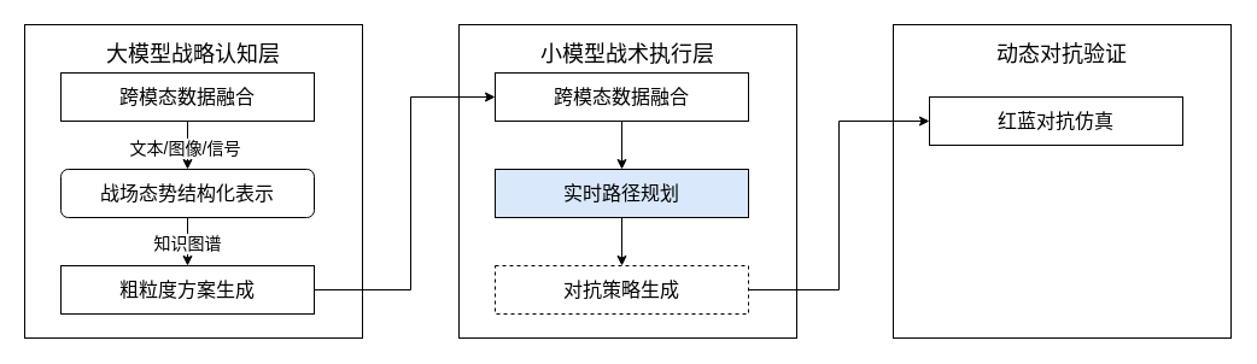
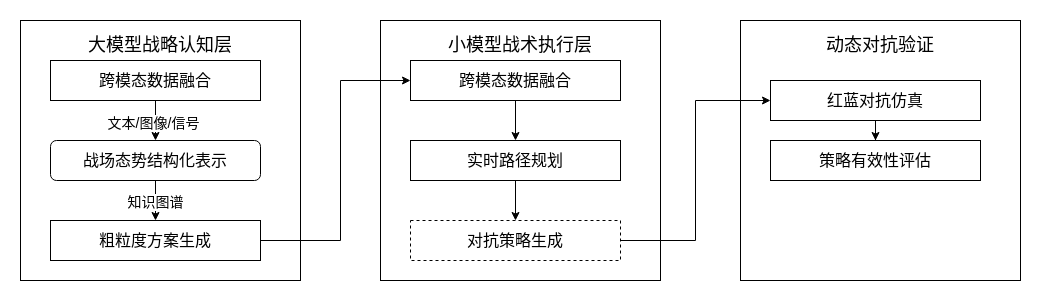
  <mxCell id="0" />
  <mxCell id="1" parent="0" />
  <mxCell id="2" value="" style="rounded=0;whiteSpace=wrap;html=1;fontSize=16;" vertex="1" parent="1"><mxGeometry x="20" y="20" width="280" height="260" as="geometry" /></mxCell>
  <mxCell id="3" value="大模型战略认知层" style="text;html=1;align=center;verticalAlign=middle;whiteSpace=wrap;rounded=0;fontSize=18;" vertex="1" parent="1"><mxGeometry x="70" y="30" width="180" height="30" as="geometry" /></mxCell>
  <mxCell id="4" style="edgeStyle=orthogonalEdgeStyle;rounded=0;orthogonalLoop=1;jettySize=auto;html=1;entryX=0.5;entryY=0;entryDx=0;entryDy=0;fontSize=16;" edge="1" parent="1" source="6" target="9"><mxGeometry relative="1" as="geometry" /></mxCell>
  <mxCell id="5" value="文本/图像/信号" style="edgeLabel;html=1;align=center;verticalAlign=middle;resizable=0;points=[];fontSize=14;" vertex="1" connectable="0" parent="4"><mxGeometry x="0.1" y="-3" relative="1" as="geometry"><mxPoint as="offset" /></mxGeometry></mxCell>
  <mxCell id="6" value="跨模态数据融合" style="rounded=0;whiteSpace=wrap;html=1;fontSize=16;" vertex="1" parent="1"><mxGeometry x="50" y="60" width="210" height="40" as="geometry" /></mxCell>
  <mxCell id="7" style="edgeStyle=orthogonalEdgeStyle;rounded=0;orthogonalLoop=1;jettySize=auto;html=1;fontSize=16;" edge="1" parent="1" source="9" target="10"><mxGeometry relative="1" as="geometry" /></mxCell>
  <mxCell id="8" value="知识图谱" style="edgeLabel;html=1;align=center;verticalAlign=middle;resizable=0;points=[];fontSize=14;" vertex="1" connectable="0" parent="7"><mxGeometry x="0.05" y="-1" relative="1" as="geometry"><mxPoint as="offset" /></mxGeometry></mxCell>
  <mxCell id="9" value="战场态势结构化表示" style="whiteSpace=wrap;html=1;fontSize=16;rounded=1;" vertex="1" parent="1"><mxGeometry x="50" y="140" width="210" height="40" as="geometry" /></mxCell>
  <mxCell id="10" value="粗粒度方案生成" style="rounded=0;whiteSpace=wrap;html=1;fontSize=16;" vertex="1" parent="1"><mxGeometry x="50" y="220" width="210" height="40" as="geometry" /></mxCell>
  <mxCell id="11" value="" style="rounded=0;whiteSpace=wrap;html=1;fontSize=16;" vertex="1" parent="1"><mxGeometry x="380" y="20" width="280" height="260" as="geometry" /></mxCell>
  <mxCell id="12" value="小模型战术执行层" style="text;html=1;align=center;verticalAlign=middle;whiteSpace=wrap;rounded=0;fontSize=18;" vertex="1" parent="1"><mxGeometry x="430" y="30" width="180" height="30" as="geometry" /></mxCell>
  <mxCell id="13" style="edgeStyle=orthogonalEdgeStyle;rounded=0;orthogonalLoop=1;jettySize=auto;html=1;entryX=0.5;entryY=0;entryDx=0;entryDy=0;fontSize=16;" edge="1" parent="1" source="14" target="16"><mxGeometry relative="1" as="geometry" /></mxCell>
  <mxCell id="14" value="跨模态数据融合" style="rounded=0;whiteSpace=wrap;html=1;fontSize=16;" vertex="1" parent="1"><mxGeometry x="410" y="60" width="210" height="40" as="geometry" /></mxCell>
  <mxCell id="15" style="edgeStyle=orthogonalEdgeStyle;rounded=0;orthogonalLoop=1;jettySize=auto;html=1;fontSize=16;" edge="1" parent="1" source="16" target="17"><mxGeometry relative="1" as="geometry" /></mxCell>
- <mxCell id="16" value="实时路径规划" style="rounded=0;whiteSpace=wrap;html=1;fontSize=16;fillColor=#dae8fc;" vertex="1" parent="1"><mxGeometry x="410" y="140" width="210" height="40" as="geometry" /></mxCell>
+ <mxCell id="16" value="实时路径规划" style="rounded=0;whiteSpace=wrap;html=1;fontSize=16;" vertex="1" parent="1"><mxGeometry x="410" y="140" width="210" height="40" as="geometry" /></mxCell>
  <mxCell id="17" value="对抗策略生成" style="rounded=0;whiteSpace=wrap;html=1;fontSize=16;dashed=1;" vertex="1" parent="1"><mxGeometry x="410" y="220" width="210" height="40" as="geometry" /></mxCell>
  <mxCell id="18" style="edgeStyle=orthogonalEdgeStyle;rounded=0;orthogonalLoop=1;jettySize=auto;html=1;entryX=0;entryY=0.5;entryDx=0;entryDy=0;fontSize=16;" edge="1" parent="1" source="10" target="14"><mxGeometry relative="1" as="geometry"><Array as="points"><mxPoint x="340" y="240" /><mxPoint x="340" y="80" /></Array></mxGeometry></mxCell>
  <mxCell id="19" value="" style="rounded=0;whiteSpace=wrap;html=1;fontSize=16;" vertex="1" parent="1"><mxGeometry x="740" y="20" width="280" height="260" as="geometry" /></mxCell>
  <mxCell id="20" value="动态对抗验证" style="text;html=1;align=center;verticalAlign=middle;whiteSpace=wrap;rounded=0;fontSize=18;" vertex="1" parent="1"><mxGeometry x="790" y="30" width="180" height="30" as="geometry" /></mxCell>
+ <mxCell id="21" style="edgeStyle=orthogonalEdgeStyle;rounded=0;orthogonalLoop=1;jettySize=auto;html=1;entryX=0.5;entryY=0;entryDx=0;entryDy=0;fontSize=16;" edge="1" parent="1" source="22" target="23"><mxGeometry relative="1" as="geometry" /></mxCell>
  <mxCell id="22" value="红蓝对抗仿真" style="rounded=0;whiteSpace=wrap;html=1;fontSize=16;" vertex="1" parent="1"><mxGeometry x="770" y="80" width="210" height="40" as="geometry" /></mxCell>
+ <mxCell id="23" value="策略有效性评估" style="rounded=0;whiteSpace=wrap;html=1;fontSize=16;" vertex="1" parent="1"><mxGeometry x="770" y="140" width="210" height="40" as="geometry" /></mxCell>
  <mxCell id="24" style="edgeStyle=orthogonalEdgeStyle;rounded=0;orthogonalLoop=1;jettySize=auto;html=1;entryX=0;entryY=0.5;entryDx=0;entryDy=0;fontSize=16;" edge="1" parent="1" source="17" target="22"><mxGeometry relative="1" as="geometry" /></mxCell>
